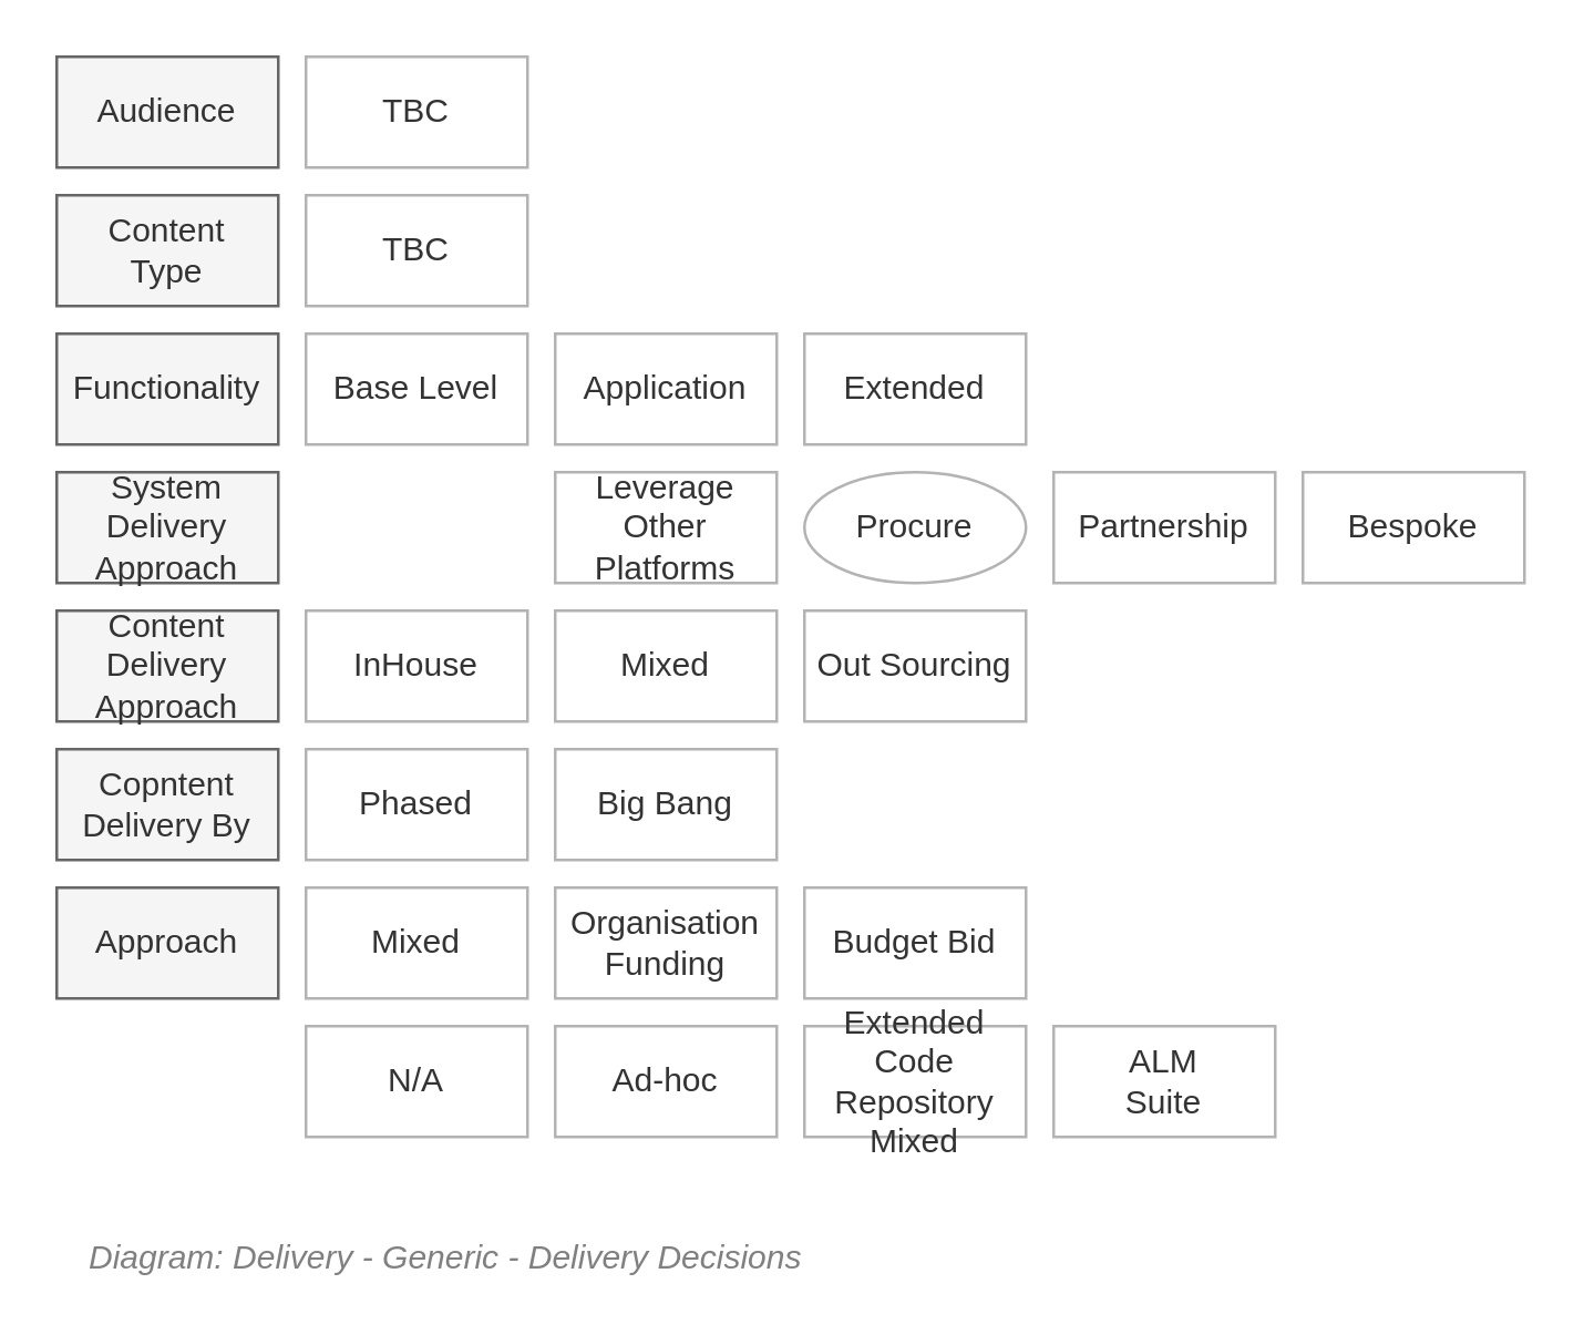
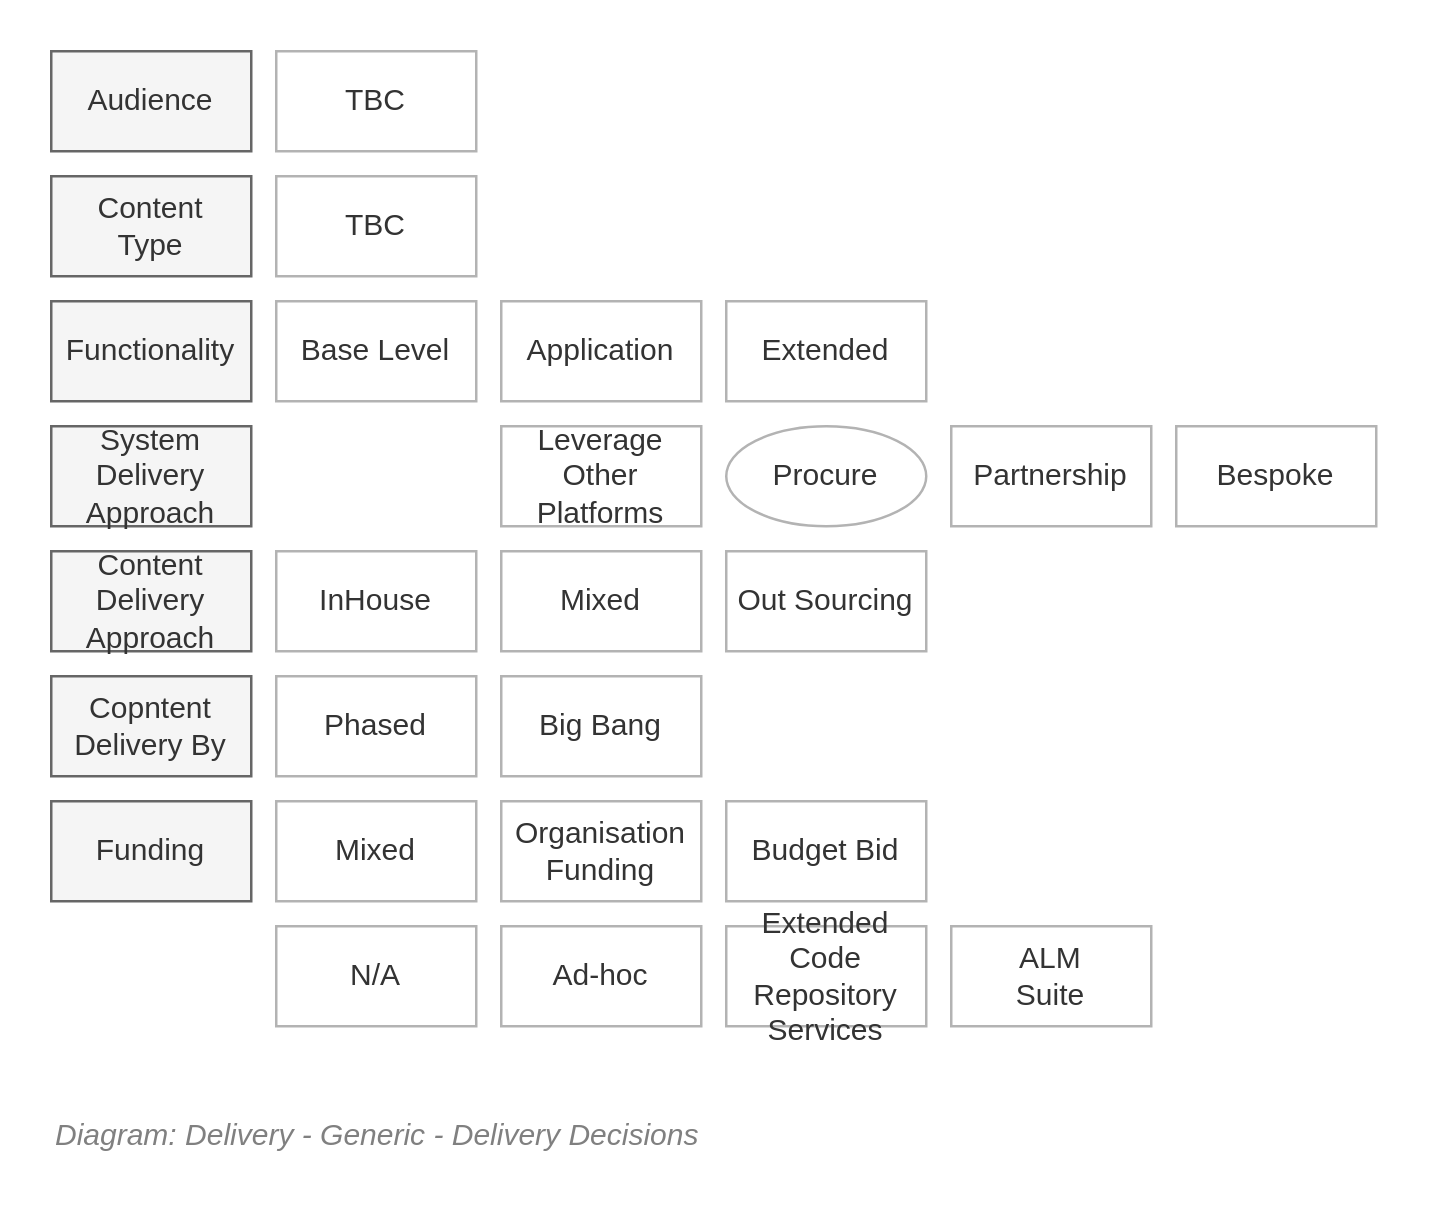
  <mxCell id="0" />
  <mxCell id="1" parent="0" />
  <mxCell id="2" value="Audience" style="rounded=0;whiteSpace=wrap;html=1;shadow=0;glass=0;comic=0;strokeColor=#666666;fillColor=#f5f5f5;fontSize=12;align=center;fontColor=#333333;recursiveResize=0;container=1;collapsible=0;" vertex="1" parent="1"><mxGeometry x="20" y="20" width="80" height="40" as="geometry" /></mxCell>
  <mxCell id="3" value="Content&lt;br style=&quot;font-size: 12px;&quot;&gt;Type" style="rounded=0;whiteSpace=wrap;html=1;shadow=0;glass=0;comic=0;strokeColor=#666666;fillColor=#f5f5f5;fontSize=12;align=center;fontColor=#333333;recursiveResize=0;container=1;collapsible=0;" vertex="1" parent="1"><mxGeometry x="20" y="70" width="80" height="40" as="geometry" /></mxCell>
  <mxCell id="4" value="Functionality" style="rounded=0;whiteSpace=wrap;html=1;shadow=0;glass=0;comic=0;strokeColor=#666666;fillColor=#f5f5f5;fontSize=12;align=center;fontColor=#333333;recursiveResize=0;container=1;collapsible=0;" vertex="1" parent="1"><mxGeometry x="20" y="120" width="80" height="40" as="geometry" /></mxCell>
  <mxCell id="5" value="System&lt;br style=&quot;font-size: 12px;&quot;&gt;Delivery Approach" style="rounded=0;whiteSpace=wrap;html=1;shadow=0;glass=0;comic=0;strokeColor=#666666;fillColor=#f5f5f5;fontSize=12;align=center;fontColor=#333333;recursiveResize=0;container=1;collapsible=0;" vertex="1" parent="1"><mxGeometry x="20" y="170" width="80" height="40" as="geometry" /></mxCell>
  <mxCell id="6" value="Content Delivery Approach" style="rounded=0;whiteSpace=wrap;html=1;shadow=0;glass=0;comic=0;strokeColor=#666666;fillColor=#f5f5f5;fontSize=12;align=center;fontColor=#333333;recursiveResize=0;container=1;collapsible=0;" vertex="1" parent="1"><mxGeometry x="20" y="220" width="80" height="40" as="geometry" /></mxCell>
  <mxCell id="7" value="Copntent Delivery By" style="rounded=0;whiteSpace=wrap;html=1;shadow=0;glass=0;comic=0;strokeColor=#666666;fillColor=#f5f5f5;fontSize=12;align=center;fontColor=#333333;recursiveResize=0;container=1;collapsible=0;" vertex="1" parent="1"><mxGeometry x="20" y="270" width="80" height="40" as="geometry" /></mxCell>
- <mxCell id="8" value="Approach" style="rounded=0;whiteSpace=wrap;html=1;shadow=0;glass=0;comic=0;strokeColor=#666666;fillColor=#f5f5f5;fontSize=12;align=center;fontColor=#333333;recursiveResize=0;container=1;collapsible=0;" vertex="1" parent="1"><mxGeometry x="20" y="320" width="80" height="40" as="geometry" /></mxCell>
+ <mxCell id="8" value="Funding" style="rounded=0;whiteSpace=wrap;html=1;shadow=0;glass=0;comic=0;strokeColor=#666666;fillColor=#f5f5f5;fontSize=12;align=center;fontColor=#333333;recursiveResize=0;container=1;collapsible=0;" vertex="1" parent="1"><mxGeometry x="20" y="320" width="80" height="40" as="geometry" /></mxCell>
  <mxCell id="9" value="Phased" style="rounded=0;whiteSpace=wrap;html=1;shadow=0;glass=0;comic=0;strokeColor=#B3B3B3;fillColor=none;fontSize=12;align=center;fontColor=#333333;recursiveResize=0;container=1;collapsible=0;" vertex="1" parent="1"><mxGeometry x="110" y="270" width="80" height="40" as="geometry" /></mxCell>
  <mxCell id="10" value="Big Bang" style="rounded=0;whiteSpace=wrap;html=1;shadow=0;glass=0;comic=0;strokeColor=#B3B3B3;fillColor=none;fontSize=12;align=center;fontColor=#333333;recursiveResize=0;container=1;collapsible=0;" vertex="1" parent="1"><mxGeometry x="200" y="270" width="80" height="40" as="geometry" /></mxCell>
  <mxCell id="11" value="InHouse" style="rounded=0;whiteSpace=wrap;html=1;shadow=0;glass=0;comic=0;strokeColor=#B3B3B3;fillColor=none;fontSize=12;align=center;fontColor=#333333;recursiveResize=0;container=1;collapsible=0;" vertex="1" parent="1"><mxGeometry x="110" y="220" width="80" height="40" as="geometry" /></mxCell>
  <mxCell id="12" value="Out Sourcing" style="rounded=0;whiteSpace=wrap;html=1;shadow=0;glass=0;comic=0;strokeColor=#B3B3B3;fillColor=none;fontSize=12;align=center;fontColor=#333333;recursiveResize=0;container=1;collapsible=0;" vertex="1" parent="1"><mxGeometry x="290" y="220" width="80" height="40" as="geometry" /></mxCell>
  <mxCell id="13" value="Mixed" style="rounded=0;whiteSpace=wrap;html=1;shadow=0;glass=0;comic=0;strokeColor=#B3B3B3;fillColor=none;fontSize=12;align=center;fontColor=#333333;recursiveResize=0;container=1;collapsible=0;" vertex="1" parent="1"><mxGeometry x="200" y="220" width="80" height="40" as="geometry" /></mxCell>
  <mxCell id="14" value="Leverage Other Platforms" style="rounded=0;whiteSpace=wrap;html=1;shadow=0;glass=0;comic=0;strokeColor=#B3B3B3;fillColor=none;fontSize=12;align=center;fontColor=#333333;recursiveResize=0;container=1;collapsible=0;" vertex="1" parent="1"><mxGeometry x="200" y="170" width="80" height="40" as="geometry" /></mxCell>
  <mxCell id="15" value="Procure" style="ellipse;whiteSpace=wrap;html=1;shadow=0;glass=0;comic=0;strokeColor=#B3B3B3;fillColor=none;fontSize=12;align=center;fontColor=#333333;recursiveResize=0;container=1;collapsible=0;" vertex="1" parent="1"><mxGeometry x="290" y="170" width="80" height="40" as="geometry" /></mxCell>
  <mxCell id="16" value="Partnership" style="rounded=0;whiteSpace=wrap;html=1;shadow=0;glass=0;comic=0;strokeColor=#B3B3B3;fillColor=none;fontSize=12;align=center;fontColor=#333333;recursiveResize=0;container=1;collapsible=0;" vertex="1" parent="1"><mxGeometry x="380" y="170" width="80" height="40" as="geometry" /></mxCell>
  <mxCell id="17" value="Bespoke" style="rounded=0;whiteSpace=wrap;html=1;shadow=0;glass=0;comic=0;strokeColor=#B3B3B3;fillColor=none;fontSize=12;align=center;fontColor=#333333;recursiveResize=0;container=1;collapsible=0;" vertex="1" parent="1"><mxGeometry x="470" y="170" width="80" height="40" as="geometry" /></mxCell>
  <mxCell id="18" value="Base Level" style="rounded=0;whiteSpace=wrap;html=1;shadow=0;glass=0;comic=0;strokeColor=#B3B3B3;fillColor=none;fontSize=12;align=center;fontColor=#333333;recursiveResize=0;container=1;collapsible=0;" vertex="1" parent="1"><mxGeometry x="110" y="120" width="80" height="40" as="geometry" /></mxCell>
  <mxCell id="19" value="Application" style="rounded=0;whiteSpace=wrap;html=1;shadow=0;glass=0;comic=0;strokeColor=#B3B3B3;fillColor=none;fontSize=12;align=center;fontColor=#333333;recursiveResize=0;container=1;collapsible=0;" vertex="1" parent="1"><mxGeometry x="200" y="120" width="80" height="40" as="geometry" /></mxCell>
  <mxCell id="20" value="Extended" style="rounded=0;whiteSpace=wrap;html=1;shadow=0;glass=0;comic=0;strokeColor=#B3B3B3;fillColor=none;fontSize=12;align=center;fontColor=#333333;recursiveResize=0;container=1;collapsible=0;" vertex="1" parent="1"><mxGeometry x="290" y="120" width="80" height="40" as="geometry" /></mxCell>
  <mxCell id="21" value="TBC" style="rounded=0;whiteSpace=wrap;html=1;shadow=0;glass=0;comic=0;strokeColor=#B3B3B3;fillColor=none;fontSize=12;align=center;fontColor=#333333;recursiveResize=0;container=1;collapsible=0;" vertex="1" parent="1"><mxGeometry x="110" y="70" width="80" height="40" as="geometry" /></mxCell>
  <mxCell id="22" value="TBC" style="rounded=0;whiteSpace=wrap;html=1;shadow=0;glass=0;comic=0;strokeColor=#B3B3B3;fillColor=none;fontSize=12;align=center;fontColor=#333333;recursiveResize=0;container=1;collapsible=0;" vertex="1" parent="1"><mxGeometry x="110" y="20" width="80" height="40" as="geometry" /></mxCell>
  <mxCell id="23" value="Budget Bid" style="rounded=0;whiteSpace=wrap;html=1;shadow=0;glass=0;comic=0;strokeColor=#B3B3B3;fillColor=none;fontSize=12;align=center;fontColor=#333333;recursiveResize=0;container=1;collapsible=0;" vertex="1" parent="1"><mxGeometry x="290" y="320" width="80" height="40" as="geometry" /></mxCell>
  <mxCell id="24" value="Organisation Funding" style="rounded=0;whiteSpace=wrap;html=1;shadow=0;glass=0;comic=0;strokeColor=#B3B3B3;fillColor=none;fontSize=12;align=center;fontColor=#333333;recursiveResize=0;container=1;collapsible=0;" vertex="1" parent="1"><mxGeometry x="200" y="320" width="80" height="40" as="geometry" /></mxCell>
  <mxCell id="25" value="Mixed" style="rounded=0;whiteSpace=wrap;html=1;shadow=0;glass=0;comic=0;strokeColor=#B3B3B3;fillColor=none;fontSize=12;align=center;fontColor=#333333;recursiveResize=0;container=1;collapsible=0;" vertex="1" parent="1"><mxGeometry x="110" y="320" width="80" height="40" as="geometry" /></mxCell>
  <mxCell id="26" value="N/A" style="rounded=0;whiteSpace=wrap;html=1;shadow=0;glass=0;comic=0;strokeColor=#B3B3B3;fillColor=none;fontSize=12;align=center;fontColor=#333333;recursiveResize=0;container=1;collapsible=0;" vertex="1" parent="1"><mxGeometry x="110" y="370" width="80" height="40" as="geometry" /></mxCell>
  <mxCell id="27" value="Ad-hoc" style="rounded=0;whiteSpace=wrap;html=1;shadow=0;glass=0;comic=0;strokeColor=#B3B3B3;fillColor=none;fontSize=12;align=center;fontColor=#333333;recursiveResize=0;container=1;collapsible=0;" vertex="1" parent="1"><mxGeometry x="200" y="370" width="80" height="40" as="geometry" /></mxCell>
  <mxCell id="28" value="ALM&lt;br style=&quot;font-size: 12px;&quot;&gt;Suite" style="rounded=0;whiteSpace=wrap;html=1;shadow=0;glass=0;comic=0;strokeColor=#B3B3B3;fillColor=none;fontSize=12;align=center;fontColor=#333333;recursiveResize=0;container=1;collapsible=0;" vertex="1" parent="1"><mxGeometry x="380" y="370" width="80" height="40" as="geometry" /></mxCell>
- <mxCell id="29" value="Extended Code Repository&lt;br style=&quot;font-size: 12px;&quot;&gt;Mixed" style="rounded=0;whiteSpace=wrap;html=1;shadow=0;glass=0;comic=0;strokeColor=#B3B3B3;fillColor=none;fontSize=12;align=center;fontColor=#333333;recursiveResize=0;container=1;collapsible=0;" vertex="1" parent="1"><mxGeometry x="290" y="370" width="80" height="40" as="geometry" /></mxCell>
- <mxCell id="30" value="&lt;font style=&quot;font-size: 12px&quot;&gt;Diagram: Delivery - Generic - Delivery Decisions&lt;/font&gt;" style="text;strokeColor=none;fillColor=none;html=1;fontSize=24;fontStyle=2;verticalAlign=middle;align=left;shadow=0;glass=0;comic=0;opacity=30;fontColor=#808080;" vertex="1" parent="1"><mxGeometry x="30" y="440" width="520" height="20" as="geometry" /></mxCell>
+ <mxCell id="29" value="Extended Code Repository&lt;br style=&quot;font-size: 12px;&quot;&gt;Services" style="rounded=0;whiteSpace=wrap;html=1;shadow=0;glass=0;comic=0;strokeColor=#B3B3B3;fillColor=none;fontSize=12;align=center;fontColor=#333333;recursiveResize=0;container=1;collapsible=0;" vertex="1" parent="1"><mxGeometry x="290" y="370" width="80" height="40" as="geometry" /></mxCell>
+ <mxCell id="30" value="&lt;font style=&quot;font-size: 12px&quot;&gt;Diagram: Delivery - Generic - Delivery Decisions&lt;/font&gt;" style="text;strokeColor=none;fillColor=none;html=1;fontSize=24;fontStyle=2;verticalAlign=middle;align=left;shadow=0;glass=0;comic=0;opacity=30;fontColor=#808080;" vertex="1" parent="1"><mxGeometry x="20" y="440" width="520" height="20" as="geometry" /></mxCell>
